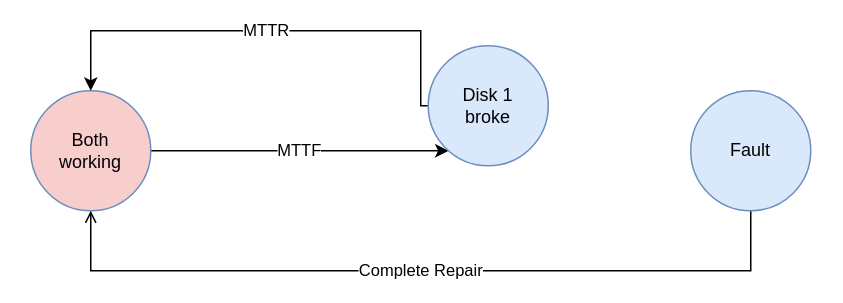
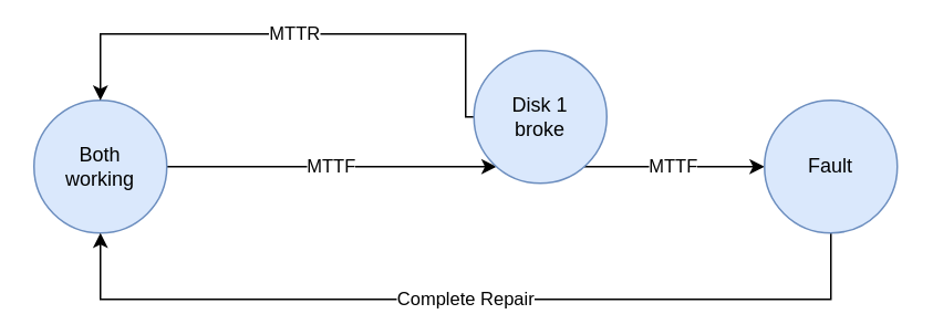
  <mxCell id="0" />
  <mxCell id="1" parent="0" />
  <mxCell id="2" value="MTTF" style="edgeStyle=orthogonalEdgeStyle;rounded=0;orthogonalLoop=1;jettySize=auto;html=1;strokeColor=#000000;" edge="1" parent="1" source="3" target="6"><mxGeometry relative="1" as="geometry"><Array as="points"><mxPoint x="170" y="100" /><mxPoint x="170" y="100" /></Array></mxGeometry></mxCell>
- <mxCell id="3" value="&lt;div&gt;Both &lt;br&gt;&lt;/div&gt;&lt;div&gt;working&lt;/div&gt;" style="ellipse;whiteSpace=wrap;html=1;aspect=fixed;fillColor=#f8cecc;strokeColor=#6c8ebf;" vertex="1" parent="1"><mxGeometry x="20" y="60" width="80" height="80" as="geometry" /></mxCell>
+ <mxCell id="3" value="&lt;div&gt;Both &lt;br&gt;&lt;/div&gt;&lt;div&gt;working&lt;/div&gt;" style="ellipse;whiteSpace=wrap;html=1;aspect=fixed;fillColor=#dae8fc;strokeColor=#6c8ebf;" vertex="1" parent="1"><mxGeometry x="20" y="60" width="80" height="80" as="geometry" /></mxCell>
+ <mxCell id="4" value="MTTF" style="edgeStyle=orthogonalEdgeStyle;rounded=0;orthogonalLoop=1;jettySize=auto;html=1;strokeColor=#000000;" edge="1" parent="1" source="6" target="8"><mxGeometry relative="1" as="geometry"><Array as="points"><mxPoint x="380" y="100" /><mxPoint x="380" y="100" /></Array></mxGeometry></mxCell>
  <mxCell id="5" value="MTTR" style="edgeStyle=orthogonalEdgeStyle;rounded=0;orthogonalLoop=1;jettySize=auto;html=1;strokeColor=#000000;" edge="1" parent="1" source="6" target="3"><mxGeometry relative="1" as="geometry"><Array as="points"><mxPoint x="280" y="20" /><mxPoint x="60" y="20" /></Array></mxGeometry></mxCell>
  <mxCell id="6" value="&lt;div&gt;Disk 1&lt;/div&gt;&lt;div&gt;broke&lt;br&gt;&lt;/div&gt;" style="ellipse;whiteSpace=wrap;html=1;aspect=fixed;fillColor=#dae8fc;strokeColor=#6c8ebf;" vertex="1" parent="1"><mxGeometry x="285" y="30" width="80" height="80" as="geometry" /></mxCell>
- <mxCell id="7" value="Complete Repair" style="edgeStyle=orthogonalEdgeStyle;rounded=0;orthogonalLoop=1;jettySize=auto;html=1;strokeColor=#000000;endArrow=open;" edge="1" parent="1" source="8" target="3"><mxGeometry relative="1" as="geometry"><Array as="points"><mxPoint x="500" y="180" /><mxPoint x="60" y="180" /></Array></mxGeometry></mxCell>
+ <mxCell id="7" value="Complete Repair" style="edgeStyle=orthogonalEdgeStyle;rounded=0;orthogonalLoop=1;jettySize=auto;html=1;strokeColor=#000000;" edge="1" parent="1" source="8" target="3"><mxGeometry relative="1" as="geometry"><Array as="points"><mxPoint x="500" y="180" /><mxPoint x="60" y="180" /></Array></mxGeometry></mxCell>
  <mxCell id="8" value="Fault" style="ellipse;whiteSpace=wrap;html=1;aspect=fixed;fillColor=#dae8fc;strokeColor=#6c8ebf;" vertex="1" parent="1"><mxGeometry x="460" y="60" width="80" height="80" as="geometry" /></mxCell>
